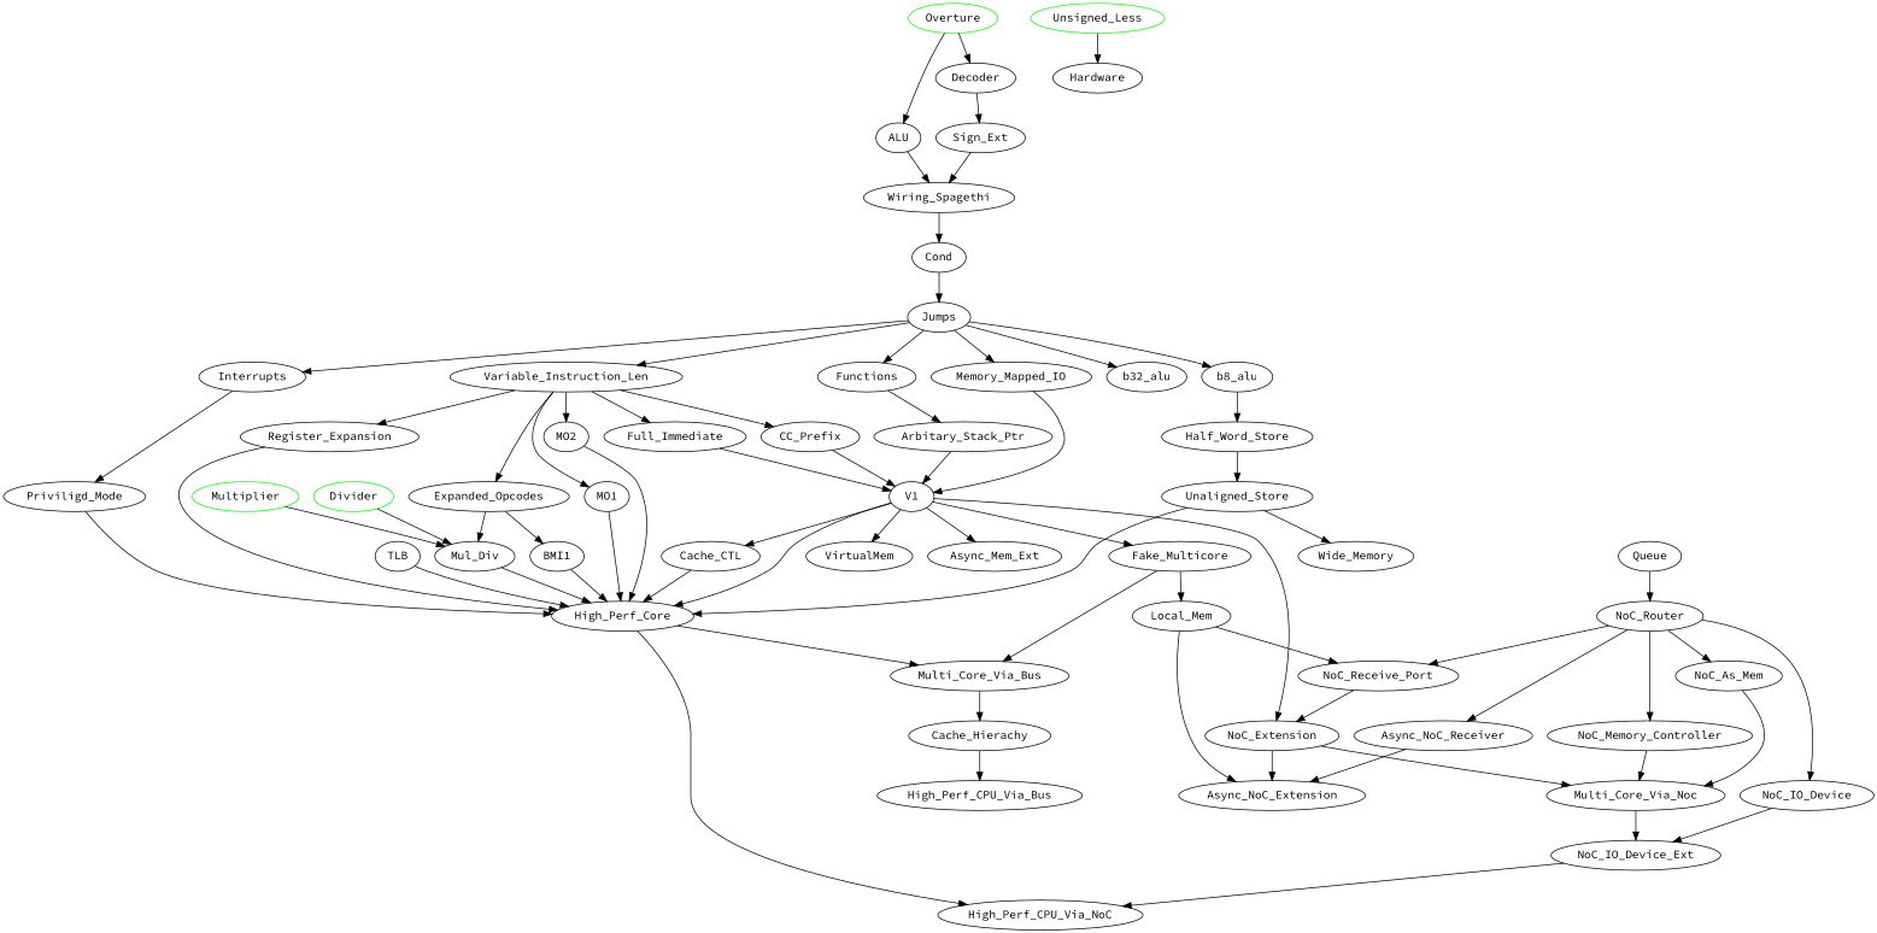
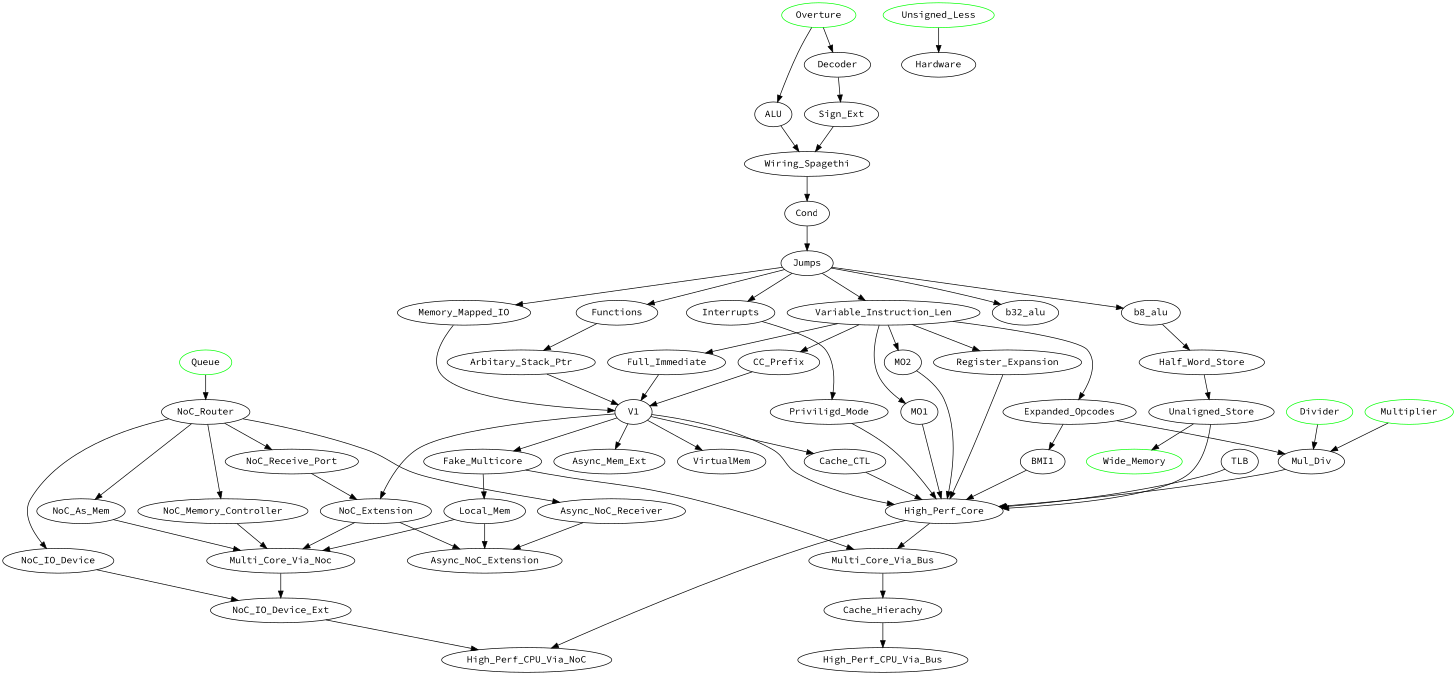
  digraph {
    fontname="Source Code Pro"
    node [fontname="Source Code Pro"]
    edge [fontname="Source Code Pro"]
    Overture [color=green]
    ALU
    Decoder
    Wiring_Spagethi
    Sign_Ext
    Divider [color=green]
    Mul_Div
    High_Perf_Core
    Multiplier [color=green]
    Unsigned_Less [color=green]
    Hardware
    Cond
    Jumps
    Interrupts
    Variable_Instruction_Len
    Functions
    b8_alu
    b32_alu
    Memory_Mapped_IO
    Priviligd_Mode
    MO1
    MO2
    Register_Expansion
    Full_Immediate
    CC_Prefix
    Expanded_Opcodes
    Arbitary_Stack_Ptr
    Half_Word_Store
    V1
    BMI1
    Unaligned_Store
    Cache_CTL
    VirtualMem
    Async_Mem_Ext
    NoC_Extension
    Fake_Multicore
    High_Perf_CPU_Via_NoC
    Multi_Core_Via_Bus
-   Wide_Memory
+   Wide_Memory [color=green]
    Async_NoC_Extension
    Multi_Core_Via_Noc
    Local_Mem
    Cache_Hierachy
    TLB
-   Queue
+   Queue [color=green]
    NoC_Router
    NoC_Receive_Port
    Async_NoC_Receiver
    NoC_Memory_Controller
    NoC_As_Mem
    NoC_IO_Device
    NoC_IO_Device_Ext
    High_Perf_CPU_Via_Bus
    Overture -> ALU
    Overture -> Decoder
    ALU -> Wiring_Spagethi
    Decoder -> Sign_Ext
    Wiring_Spagethi -> Cond
    Sign_Ext -> Wiring_Spagethi
    Divider -> Mul_Div
    Mul_Div -> High_Perf_Core
    High_Perf_Core -> High_Perf_CPU_Via_NoC
    High_Perf_Core -> Multi_Core_Via_Bus
    Multiplier -> Mul_Div
    Unsigned_Less -> Hardware
    Cond -> Jumps
    Jumps -> Interrupts
    Jumps -> Variable_Instruction_Len
    Jumps -> Functions
    Jumps -> b8_alu
    Jumps -> b32_alu
    Jumps -> Memory_Mapped_IO
    Interrupts -> Priviligd_Mode
    Variable_Instruction_Len -> MO1
    Variable_Instruction_Len -> MO2
    Variable_Instruction_Len -> Register_Expansion
    Variable_Instruction_Len -> Full_Immediate
    Variable_Instruction_Len -> CC_Prefix
    Variable_Instruction_Len -> Expanded_Opcodes
    Functions -> Arbitary_Stack_Ptr
    b8_alu -> Half_Word_Store
    Memory_Mapped_IO -> V1
    Priviligd_Mode -> High_Perf_Core
    MO1 -> High_Perf_Core
    MO2 -> High_Perf_Core
    Register_Expansion -> High_Perf_Core
    Full_Immediate -> V1
    CC_Prefix -> V1
    Expanded_Opcodes -> Mul_Div
    Expanded_Opcodes -> BMI1
    Arbitary_Stack_Ptr -> V1
    Half_Word_Store -> Unaligned_Store
    V1 -> High_Perf_Core
    V1 -> Cache_CTL
    V1 -> VirtualMem
    V1 -> Async_Mem_Ext
    V1 -> NoC_Extension
    V1 -> Fake_Multicore
    BMI1 -> High_Perf_Core
    Unaligned_Store -> High_Perf_Core
    Unaligned_Store -> Wide_Memory
    Cache_CTL -> High_Perf_Core
    NoC_Extension -> Async_NoC_Extension
    NoC_Extension -> Multi_Core_Via_Noc
    Fake_Multicore -> Multi_Core_Via_Bus
    Fake_Multicore -> Local_Mem
    Multi_Core_Via_Bus -> Cache_Hierachy
    Multi_Core_Via_Noc -> NoC_IO_Device_Ext
    Local_Mem -> Async_NoC_Extension
-   Local_Mem -> NoC_Receive_Port
+   Local_Mem -> Multi_Core_Via_Noc
    Cache_Hierachy -> High_Perf_CPU_Via_Bus
    TLB -> High_Perf_Core
    Queue -> NoC_Router
    NoC_Router -> NoC_Receive_Port
    NoC_Router -> Async_NoC_Receiver
    NoC_Router -> NoC_Memory_Controller
    NoC_Router -> NoC_As_Mem
    NoC_Router -> NoC_IO_Device
    NoC_Receive_Port -> NoC_Extension
    Async_NoC_Receiver -> Async_NoC_Extension
    NoC_Memory_Controller -> Multi_Core_Via_Noc
    NoC_As_Mem -> Multi_Core_Via_Noc
    NoC_IO_Device -> NoC_IO_Device_Ext
    NoC_IO_Device_Ext -> High_Perf_CPU_Via_NoC
  }
